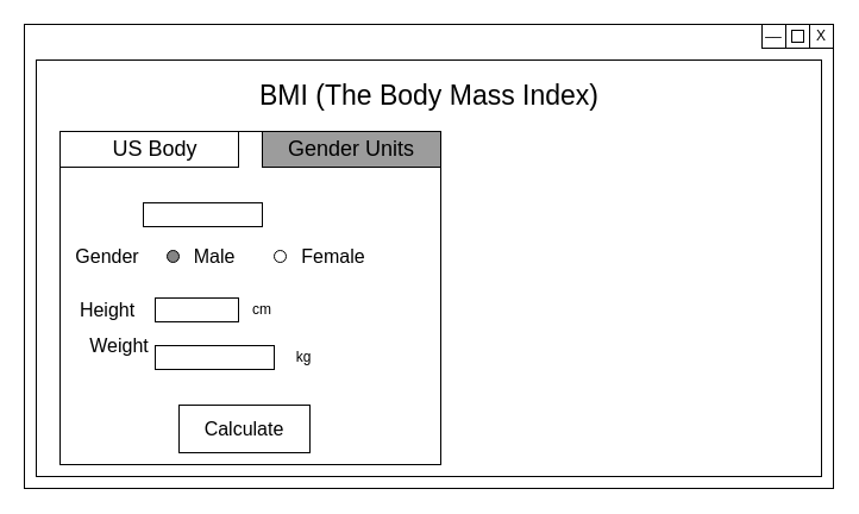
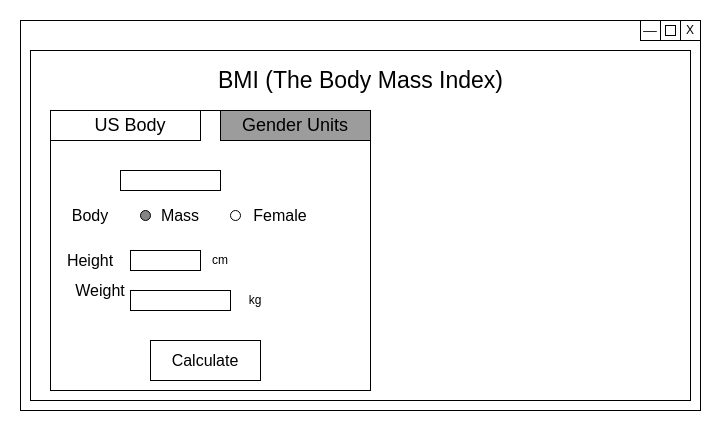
  <mxCell id="0" />
  <mxCell id="1" parent="0" />
  <mxCell id="2" value="" style="rounded=0;whiteSpace=wrap;html=1;" parent="1" vertex="1"><mxGeometry x="20" y="20" width="680" height="390" as="geometry" /></mxCell>
  <mxCell id="3" value="" style="rounded=0;whiteSpace=wrap;html=1;" parent="1" vertex="1"><mxGeometry x="640" y="20" width="60" height="20" as="geometry" /></mxCell>
  <mxCell id="4" value="" style="whiteSpace=wrap;html=1;aspect=fixed;" parent="1" vertex="1"><mxGeometry x="660" y="20" width="20" height="20" as="geometry" /></mxCell>
  <mxCell id="5" value="" style="whiteSpace=wrap;html=1;aspect=fixed;" parent="1" vertex="1"><mxGeometry x="680" y="20" width="20" height="20" as="geometry" /></mxCell>
  <mxCell id="6" value="" style="whiteSpace=wrap;html=1;aspect=fixed;" parent="1" vertex="1"><mxGeometry x="665" y="25" width="10" height="10" as="geometry" /></mxCell>
  <mxCell id="7" value="X" style="text;html=1;strokeColor=none;fillColor=none;align=center;verticalAlign=middle;whiteSpace=wrap;rounded=0;" parent="1" vertex="1"><mxGeometry x="680" y="20" width="20" height="20" as="geometry" /></mxCell>
  <mxCell id="8" value="__" style="text;html=1;strokeColor=none;fillColor=none;align=center;verticalAlign=middle;whiteSpace=wrap;rounded=0;" parent="1" vertex="1"><mxGeometry x="640" y="20" width="20" height="10" as="geometry" /></mxCell>
  <mxCell id="9" value="" style="rounded=0;whiteSpace=wrap;html=1;" parent="1" vertex="1"><mxGeometry x="30" y="50" width="660" height="350" as="geometry" /></mxCell>
  <mxCell id="10" value="BMI (The Body Mass Index)" style="text;html=1;strokeColor=none;fillColor=none;align=center;verticalAlign=middle;whiteSpace=wrap;rounded=0;fontSize=23;" parent="1" vertex="1"><mxGeometry x="202.5" y="50" width="315" height="60" as="geometry" /></mxCell>
  <mxCell id="11" value="" style="rounded=0;whiteSpace=wrap;html=1;" parent="1" vertex="1"><mxGeometry x="50" y="110" width="320" height="280" as="geometry" /></mxCell>
  <mxCell id="12" value="" style="rounded=0;whiteSpace=wrap;html=1;" parent="1" vertex="1"><mxGeometry x="120" y="170" width="100" height="20" as="geometry" /></mxCell>
- <mxCell id="13" value="&lt;font style=&quot;font-size: 16px&quot;&gt;Gender&lt;/font&gt;" style="text;html=1;strokeColor=none;fillColor=none;align=center;verticalAlign=middle;whiteSpace=wrap;rounded=0;" parent="1" vertex="1"><mxGeometry x="70" y="205" width="40" height="20" as="geometry" /></mxCell>
+ <mxCell id="13" value="&lt;font style=&quot;font-size: 16px&quot;&gt;Body&lt;/font&gt;" style="text;html=1;strokeColor=none;fillColor=none;align=center;verticalAlign=middle;whiteSpace=wrap;rounded=0;" parent="1" vertex="1"><mxGeometry x="70" y="205" width="40" height="20" as="geometry" /></mxCell>
  <mxCell id="14" value="" style="ellipse;whiteSpace=wrap;html=1;aspect=fixed;fillColor=#858585;" parent="1" vertex="1"><mxGeometry x="140" y="210" width="10" height="10" as="geometry" /></mxCell>
  <mxCell id="15" value="&lt;font style=&quot;font-size: 16px&quot;&gt;Female&lt;/font&gt;" style="text;html=1;strokeColor=none;fillColor=none;align=center;verticalAlign=middle;whiteSpace=wrap;rounded=0;" parent="1" vertex="1"><mxGeometry x="260" y="205" width="40" height="20" as="geometry" /></mxCell>
- <mxCell id="16" value="&lt;font style=&quot;font-size: 16px&quot;&gt;Male&lt;/font&gt;" style="text;html=1;strokeColor=none;fillColor=none;align=center;verticalAlign=middle;whiteSpace=wrap;rounded=0;" parent="1" vertex="1"><mxGeometry x="160" y="205" width="40" height="20" as="geometry" /></mxCell>
+ <mxCell id="16" value="&lt;font style=&quot;font-size: 16px&quot;&gt;Mass&lt;/font&gt;" style="text;html=1;strokeColor=none;fillColor=none;align=center;verticalAlign=middle;whiteSpace=wrap;rounded=0;" parent="1" vertex="1"><mxGeometry x="160" y="205" width="40" height="20" as="geometry" /></mxCell>
  <mxCell id="17" value="" style="ellipse;whiteSpace=wrap;html=1;aspect=fixed;" parent="1" vertex="1"><mxGeometry x="230" y="210" width="10" height="10" as="geometry" /></mxCell>
  <mxCell id="18" value="&lt;font style=&quot;font-size: 16px&quot;&gt;Height&lt;/font&gt;" style="text;html=1;strokeColor=none;fillColor=none;align=center;verticalAlign=middle;whiteSpace=wrap;rounded=0;" parent="1" vertex="1"><mxGeometry x="70" y="250" width="40" height="20" as="geometry" /></mxCell>
  <mxCell id="19" value="&lt;font style=&quot;font-size: 16px&quot;&gt;Weight&lt;/font&gt;" style="text;html=1;strokeColor=none;fillColor=none;align=center;verticalAlign=middle;whiteSpace=wrap;rounded=0;" parent="1" vertex="1"><mxGeometry x="80" y="280" width="40" height="20" as="geometry" /></mxCell>
  <mxCell id="20" value="" style="rounded=0;whiteSpace=wrap;html=1;" parent="1" vertex="1"><mxGeometry x="130" y="290" width="100" height="20" as="geometry" /></mxCell>
  <mxCell id="21" value="" style="rounded=0;whiteSpace=wrap;html=1;" parent="1" vertex="1"><mxGeometry x="130" y="250" width="70" height="20" as="geometry" /></mxCell>
  <mxCell id="22" value="" style="rounded=0;whiteSpace=wrap;html=1;fillColor=#FFFFFF;" parent="1" vertex="1"><mxGeometry x="50" y="110" width="150" height="30" as="geometry" /></mxCell>
  <mxCell id="23" value="" style="rounded=0;whiteSpace=wrap;html=1;fillColor=#9C9C9C;" parent="1" vertex="1"><mxGeometry x="220" y="110" width="150" height="30" as="geometry" /></mxCell>
  <mxCell id="24" value="&lt;font style=&quot;font-size: 18px&quot;&gt;US Body&lt;/font&gt;" style="text;html=1;strokeColor=none;fillColor=none;align=center;verticalAlign=middle;whiteSpace=wrap;rounded=0;" parent="1" vertex="1"><mxGeometry x="90" y="105" width="80" height="40" as="geometry" /></mxCell>
  <mxCell id="25" value="&lt;font style=&quot;font-size: 18px&quot;&gt;Gender&amp;nbsp;Units&lt;/font&gt;" style="text;html=1;strokeColor=none;fillColor=none;align=center;verticalAlign=middle;whiteSpace=wrap;rounded=0;" parent="1" vertex="1"><mxGeometry x="255" y="105" width="80" height="40" as="geometry" /></mxCell>
  <mxCell id="26" value="cm" style="text;html=1;strokeColor=none;fillColor=none;align=center;verticalAlign=middle;whiteSpace=wrap;rounded=0;" parent="1" vertex="1"><mxGeometry x="200" y="250" width="40" height="20" as="geometry" /></mxCell>
  <mxCell id="27" value="kg" style="text;html=1;strokeColor=none;fillColor=none;align=center;verticalAlign=middle;whiteSpace=wrap;rounded=0;" parent="1" vertex="1"><mxGeometry x="230" y="290" width="50" height="20" as="geometry" /></mxCell>
  <mxCell id="28" value="" style="rounded=0;whiteSpace=wrap;html=1;" parent="1" vertex="1"><mxGeometry x="150" y="340" width="110" height="40" as="geometry" /></mxCell>
  <mxCell id="29" value="Calculate" style="text;html=1;strokeColor=none;fillColor=none;align=center;verticalAlign=middle;whiteSpace=wrap;rounded=0;strokeWidth=2;fontSize=16;" parent="1" vertex="1"><mxGeometry x="170" y="340" width="70" height="40" as="geometry" /></mxCell>
